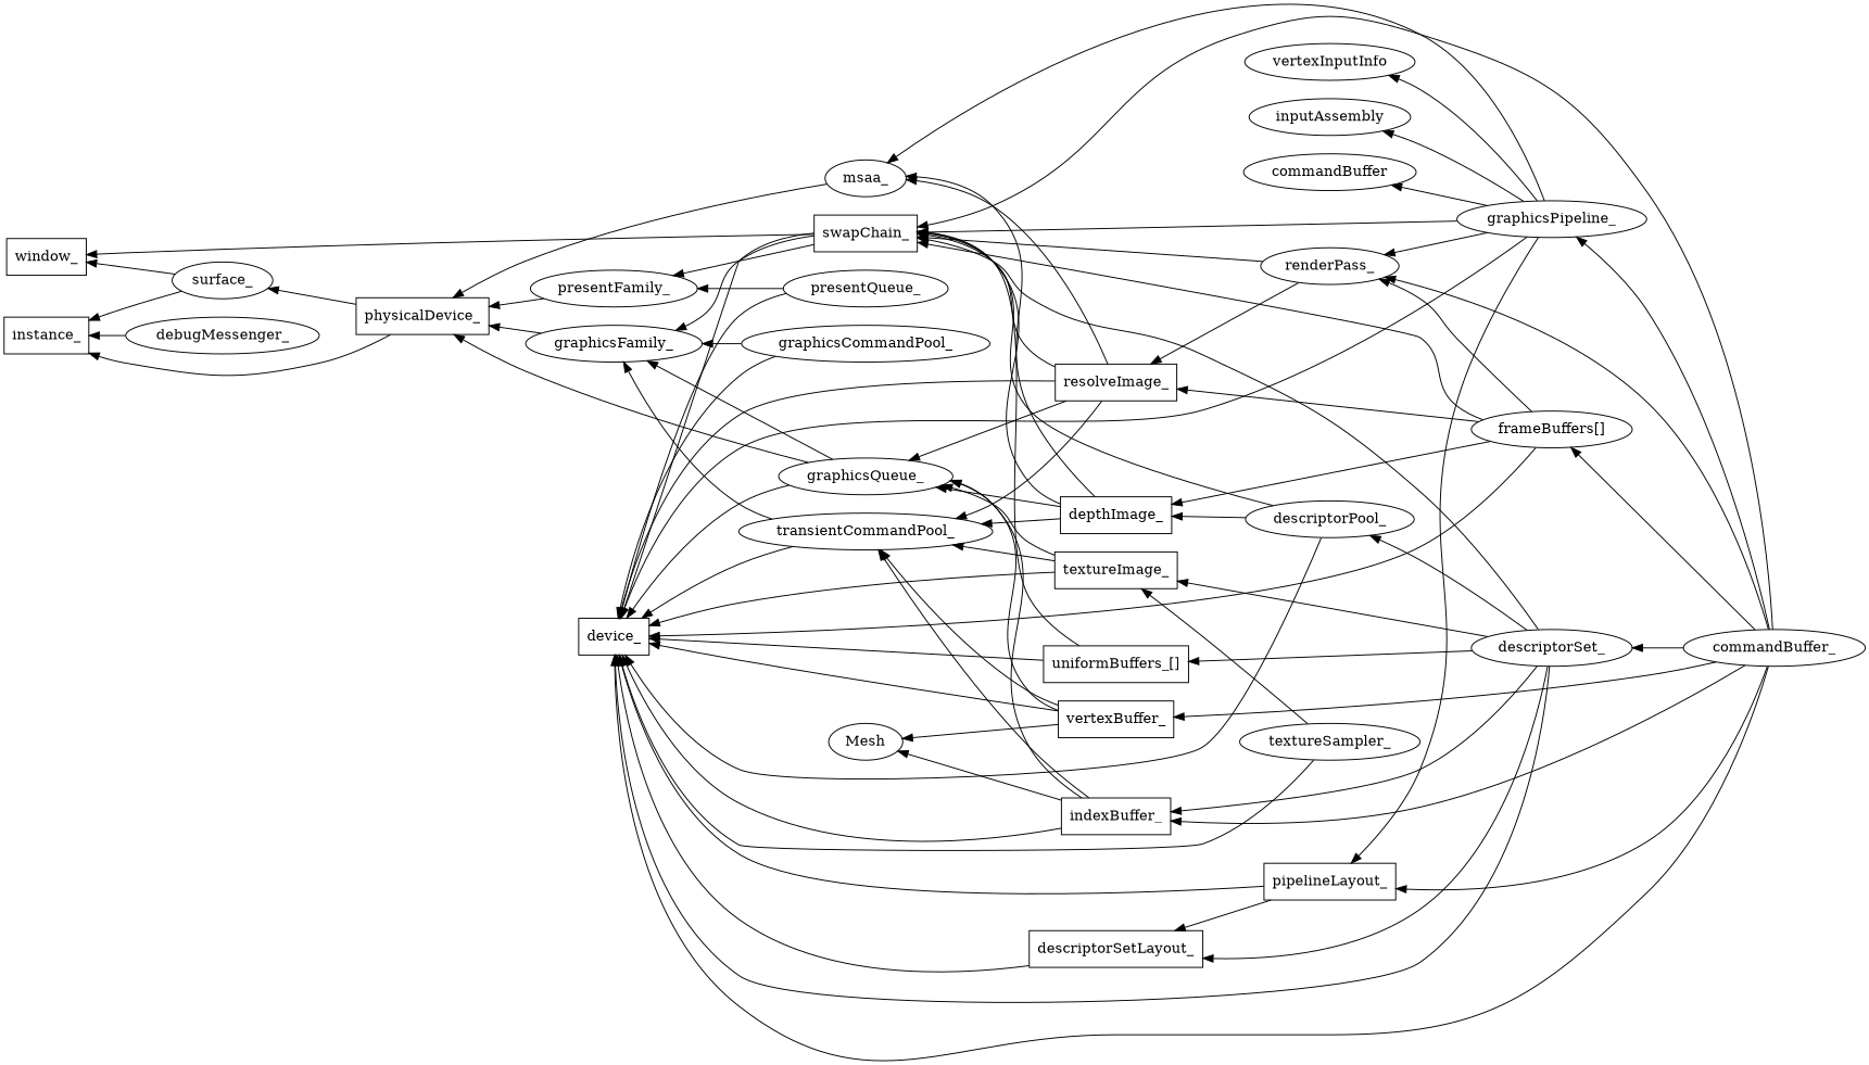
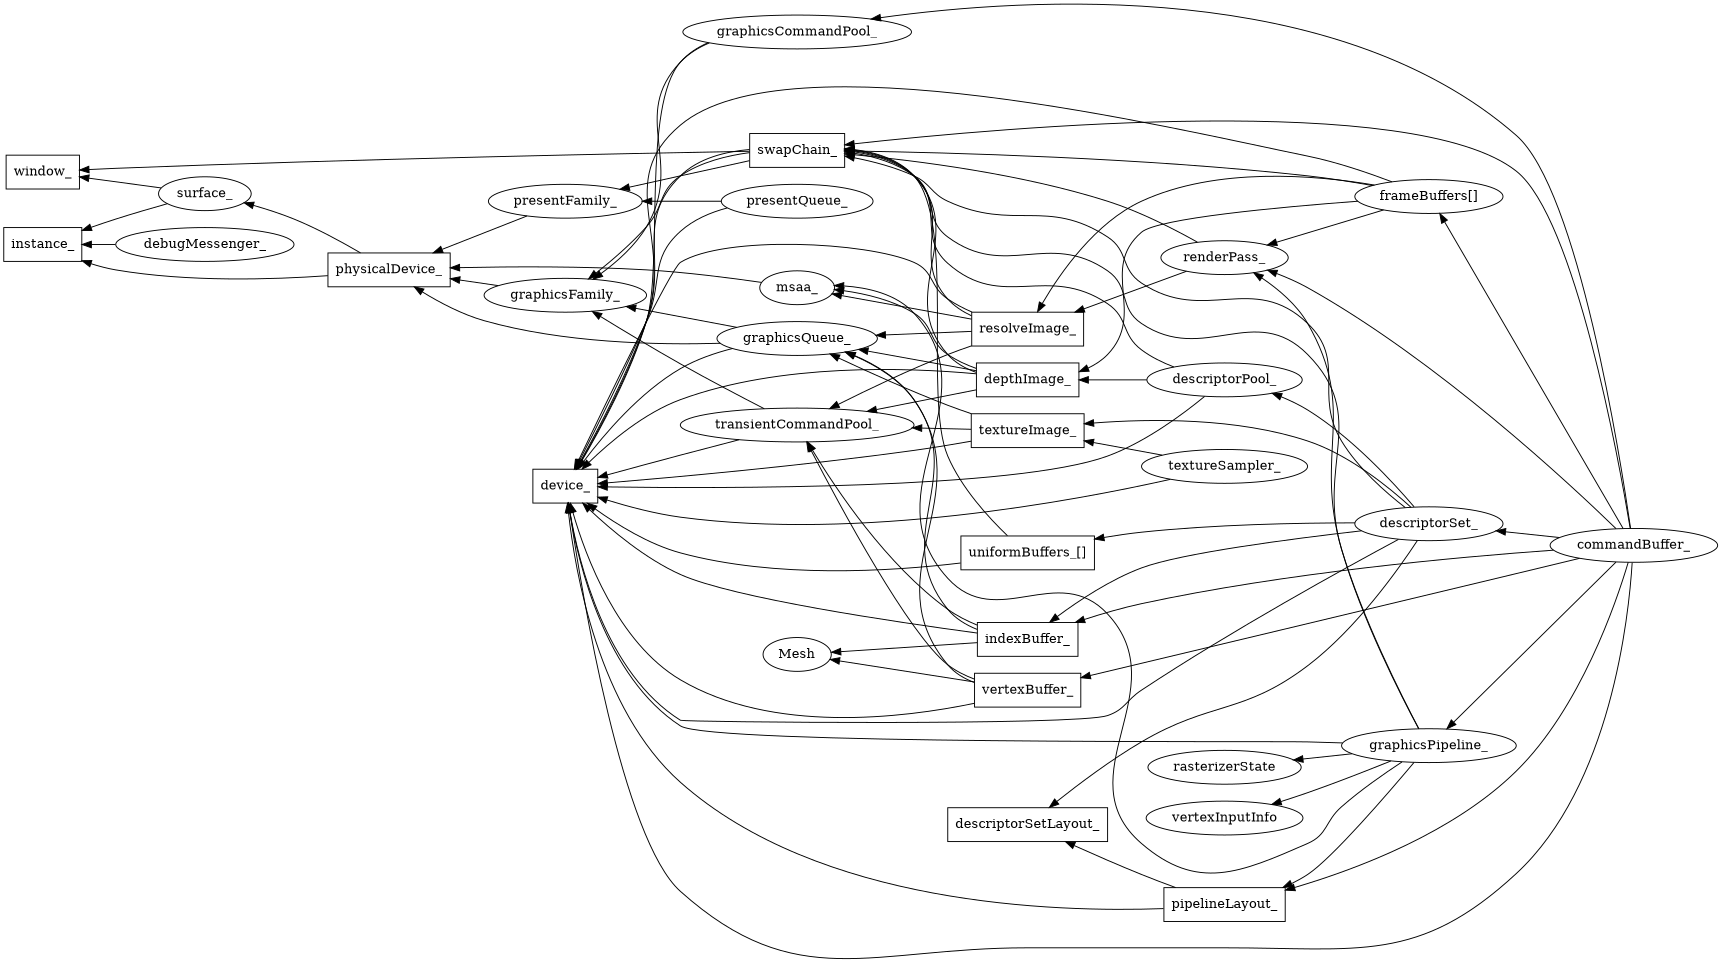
  digraph {
    rankdir=RL
    instance_ [shape=box]
    window_ [shape=box]
    graphicsFamily_
    presentFamily_
    graphicsQueue_
    vertexBuffer_ [shape=box]
    indexBuffer_ [shape=box]
    physicalDevice_ [shape=box]
    device_ [shape=box]
    transientCommandPool_
    Mesh
    debugMessenger_
    surface_
    msaa_
    presentQueue_
    swapChain_ [shape=box]
    renderPass_
    resolveImage_ [shape=box]
    depthImage_ [shape=box]
    pipelineLayout_ [shape=box]
    descriptorSetLayout_ [shape=box]
    graphicsPipeline_
    vertexInputInfo
-   inputAssembly
-   rasterizerState [label=commandBuffer]
+   rasterizerState
    graphicsCommandPool_
    "frameBuffers[]"
    textureImage_ [shape=box]
    textureSampler_
    "uniformBuffers_[]" [shape=box]
    descriptorPool_
    descriptorSet_
    commandBuffer_
    subgraph sub_1 {
      rank=max
      instance_
      window_
    }
    subgraph sub_2 {
      rank=same
      graphicsFamily_
      presentFamily_
    }
    subgraph sub_3 {
      rank=same
      graphicsQueue_
    }
    subgraph sub_4 {
      rank=same
      vertexBuffer_
      indexBuffer_
    }
    graphicsFamily_ -> physicalDevice_
    presentFamily_ -> physicalDevice_
    graphicsQueue_ -> graphicsFamily_
    graphicsQueue_ -> physicalDevice_
    graphicsQueue_ -> device_
    vertexBuffer_ -> graphicsQueue_
    vertexBuffer_ -> device_
    vertexBuffer_ -> transientCommandPool_
    vertexBuffer_ -> Mesh
    indexBuffer_ -> graphicsQueue_
    indexBuffer_ -> device_
    indexBuffer_ -> transientCommandPool_
    indexBuffer_ -> Mesh
    physicalDevice_ -> instance_
    physicalDevice_ -> surface_
    transientCommandPool_ -> graphicsFamily_
    transientCommandPool_ -> device_
    debugMessenger_ -> instance_
    surface_ -> instance_
    surface_ -> window_
    msaa_ -> physicalDevice_
    presentQueue_ -> presentFamily_
    presentQueue_ -> device_
    swapChain_ -> window_
    swapChain_ -> graphicsFamily_
    swapChain_ -> presentFamily_
    swapChain_ -> device_
    renderPass_ -> swapChain_
    renderPass_ -> resolveImage_
    resolveImage_ -> graphicsQueue_
    resolveImage_ -> device_
    resolveImage_ -> transientCommandPool_
    resolveImage_ -> msaa_
    resolveImage_ -> swapChain_
    depthImage_ -> graphicsQueue_
-   descriptorSetLayout_ -> device_
+   depthImage_ -> device_
    depthImage_ -> transientCommandPool_
    depthImage_ -> msaa_
    depthImage_ -> swapChain_
    pipelineLayout_ -> device_
    pipelineLayout_ -> descriptorSetLayout_
    graphicsPipeline_ -> device_
    graphicsPipeline_ -> msaa_
    graphicsPipeline_ -> swapChain_
    graphicsPipeline_ -> renderPass_
    graphicsPipeline_ -> pipelineLayout_
    graphicsPipeline_ -> vertexInputInfo
-   graphicsPipeline_ -> inputAssembly
    graphicsPipeline_ -> rasterizerState
    graphicsCommandPool_ -> graphicsFamily_
    graphicsCommandPool_ -> device_
    "frameBuffers[]" -> device_
    "frameBuffers[]" -> swapChain_
    "frameBuffers[]" -> renderPass_
    "frameBuffers[]" -> resolveImage_
    "frameBuffers[]" -> depthImage_
    textureImage_ -> graphicsQueue_
    textureImage_ -> device_
    textureImage_ -> transientCommandPool_
    textureSampler_ -> device_
    textureSampler_ -> textureImage_
    "uniformBuffers_[]" -> device_
    "uniformBuffers_[]" -> swapChain_
    descriptorPool_ -> device_
    descriptorPool_ -> swapChain_
    descriptorPool_ -> depthImage_
    descriptorSet_ -> indexBuffer_
    descriptorSet_ -> device_
    descriptorSet_ -> swapChain_
    descriptorSet_ -> descriptorSetLayout_
    descriptorSet_ -> textureImage_
    descriptorSet_ -> "uniformBuffers_[]"
    descriptorSet_ -> descriptorPool_
    commandBuffer_ -> vertexBuffer_
    commandBuffer_ -> indexBuffer_
    commandBuffer_ -> device_
    commandBuffer_ -> swapChain_
    commandBuffer_ -> renderPass_
    commandBuffer_ -> pipelineLayout_
    commandBuffer_ -> graphicsPipeline_
+   commandBuffer_ -> graphicsCommandPool_
    commandBuffer_ -> "frameBuffers[]"
    commandBuffer_ -> descriptorSet_
  }
